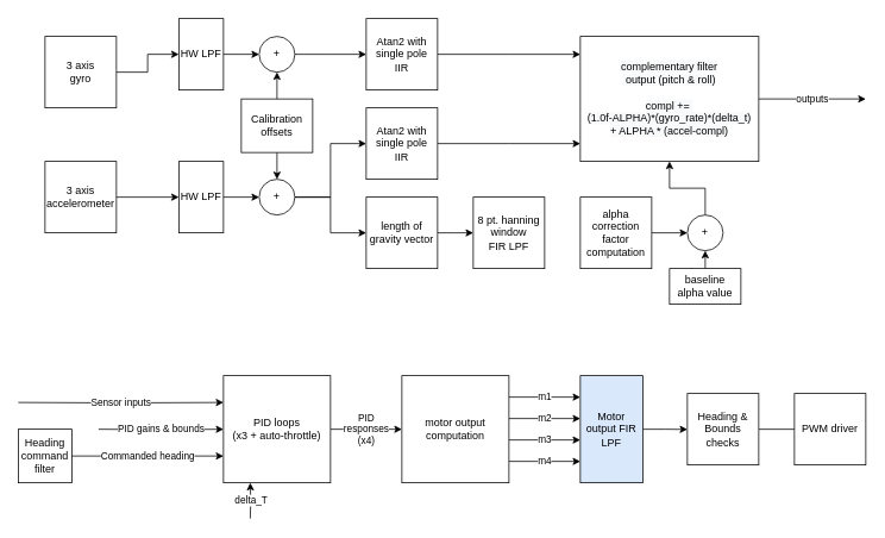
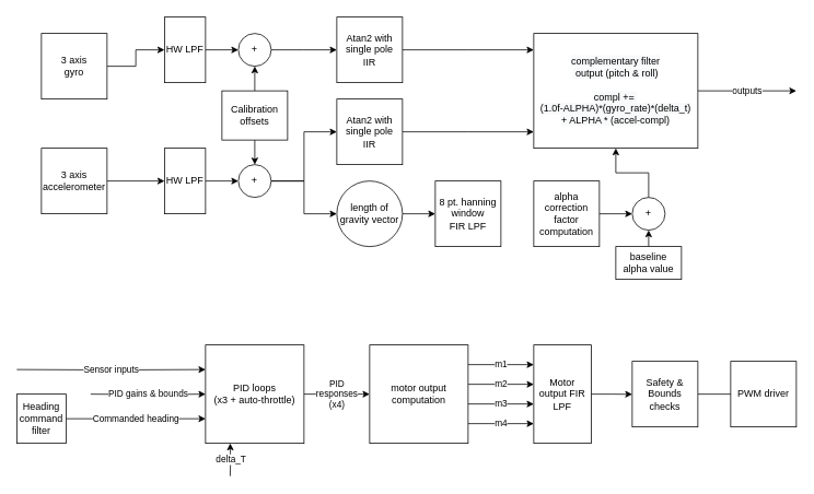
  <mxCell id="0" />
  <mxCell id="1" parent="0" />
  <mxCell id="2" style="edgeStyle=orthogonalEdgeStyle;rounded=0;orthogonalLoop=1;jettySize=auto;html=1;exitX=1;exitY=0.5;exitDx=0;exitDy=0;entryX=0;entryY=0.5;entryDx=0;entryDy=0;" edge="1" parent="1" source="3" target="11"><mxGeometry relative="1" as="geometry" /></mxCell>
  <mxCell id="3" value="3 axis&lt;br&gt;gyro" style="whiteSpace=wrap;html=1;aspect=fixed;" vertex="1" parent="1"><mxGeometry x="50" y="40" width="80" height="80" as="geometry" /></mxCell>
  <mxCell id="4" style="edgeStyle=orthogonalEdgeStyle;rounded=0;orthogonalLoop=1;jettySize=auto;html=1;exitX=1;exitY=0.5;exitDx=0;exitDy=0;entryX=0;entryY=0.5;entryDx=0;entryDy=0;" edge="1" parent="1" source="5" target="9"><mxGeometry relative="1" as="geometry"><mxPoint x="190" y="220" as="targetPoint" /></mxGeometry></mxCell>
  <mxCell id="5" value="3 axis&lt;br&gt;accelerometer" style="whiteSpace=wrap;html=1;aspect=fixed;" vertex="1" parent="1"><mxGeometry x="50" y="180" width="80" height="80" as="geometry" /></mxCell>
  <mxCell id="6" style="edgeStyle=orthogonalEdgeStyle;rounded=0;orthogonalLoop=1;jettySize=auto;html=1;exitX=1;exitY=0.5;exitDx=0;exitDy=0;" edge="1" parent="1" source="7"><mxGeometry relative="1" as="geometry"><mxPoint x="530" y="260" as="targetPoint" /></mxGeometry></mxCell>
- <mxCell id="7" value="length of gravity vector" style="whiteSpace=wrap;html=1;aspect=fixed;" vertex="1" parent="1"><mxGeometry x="410" y="220" width="80" height="80" as="geometry" /></mxCell>
+ <mxCell id="7" value="length of gravity vector" style="ellipse;whiteSpace=wrap;html=1;aspect=fixed;" vertex="1" parent="1"><mxGeometry x="410" y="220" width="80" height="80" as="geometry" /></mxCell>
  <mxCell id="8" style="edgeStyle=orthogonalEdgeStyle;rounded=0;orthogonalLoop=1;jettySize=auto;html=1;exitX=1;exitY=0.5;exitDx=0;exitDy=0;entryX=0;entryY=0.5;entryDx=0;entryDy=0;" edge="1" parent="1" source="9" target="19"><mxGeometry relative="1" as="geometry" /></mxCell>
  <mxCell id="9" value="HW LPF" style="rounded=0;whiteSpace=wrap;html=1;" vertex="1" parent="1"><mxGeometry x="200" y="180" width="50" height="80" as="geometry" /></mxCell>
  <mxCell id="10" style="edgeStyle=orthogonalEdgeStyle;rounded=0;orthogonalLoop=1;jettySize=auto;html=1;exitX=1;exitY=0.5;exitDx=0;exitDy=0;" edge="1" parent="1" source="11"><mxGeometry relative="1" as="geometry"><mxPoint x="290" y="60" as="targetPoint" /></mxGeometry></mxCell>
  <mxCell id="11" value="HW LPF" style="rounded=0;whiteSpace=wrap;html=1;" vertex="1" parent="1"><mxGeometry x="200" y="20" width="50" height="80" as="geometry" /></mxCell>
  <mxCell id="12" style="edgeStyle=orthogonalEdgeStyle;rounded=0;orthogonalLoop=1;jettySize=auto;html=1;exitX=0.5;exitY=0;exitDx=0;exitDy=0;entryX=0.5;entryY=1;entryDx=0;entryDy=0;" edge="1" parent="1" source="14" target="16"><mxGeometry relative="1" as="geometry" /></mxCell>
  <mxCell id="13" style="edgeStyle=orthogonalEdgeStyle;rounded=0;orthogonalLoop=1;jettySize=auto;html=1;exitX=0.5;exitY=1;exitDx=0;exitDy=0;entryX=0.5;entryY=0;entryDx=0;entryDy=0;" edge="1" parent="1" source="14" target="19"><mxGeometry relative="1" as="geometry" /></mxCell>
  <mxCell id="14" value="Calibration offsets" style="rounded=0;whiteSpace=wrap;html=1;" vertex="1" parent="1"><mxGeometry x="270" y="110" width="80" height="60" as="geometry" /></mxCell>
  <mxCell id="15" style="edgeStyle=orthogonalEdgeStyle;rounded=0;orthogonalLoop=1;jettySize=auto;html=1;exitX=1;exitY=0.5;exitDx=0;exitDy=0;" edge="1" parent="1" source="16"><mxGeometry relative="1" as="geometry"><mxPoint x="410" y="60" as="targetPoint" /></mxGeometry></mxCell>
  <mxCell id="16" value="+" style="ellipse;whiteSpace=wrap;html=1;aspect=fixed;" vertex="1" parent="1"><mxGeometry x="290" y="40" width="40" height="40" as="geometry" /></mxCell>
  <mxCell id="17" style="edgeStyle=orthogonalEdgeStyle;rounded=0;orthogonalLoop=1;jettySize=auto;html=1;exitX=1;exitY=0.5;exitDx=0;exitDy=0;entryX=0;entryY=0.5;entryDx=0;entryDy=0;" edge="1" parent="1" source="19" target="7"><mxGeometry relative="1" as="geometry" /></mxCell>
  <mxCell id="18" style="edgeStyle=orthogonalEdgeStyle;rounded=0;orthogonalLoop=1;jettySize=auto;html=1;exitX=1;exitY=0.5;exitDx=0;exitDy=0;entryX=0;entryY=0.5;entryDx=0;entryDy=0;" edge="1" parent="1" source="19" target="21"><mxGeometry relative="1" as="geometry" /></mxCell>
  <mxCell id="19" value="+" style="ellipse;whiteSpace=wrap;html=1;aspect=fixed;" vertex="1" parent="1"><mxGeometry x="290" y="200" width="40" height="40" as="geometry" /></mxCell>
  <mxCell id="20" style="edgeStyle=orthogonalEdgeStyle;rounded=0;orthogonalLoop=1;jettySize=auto;html=1;exitX=1;exitY=0.5;exitDx=0;exitDy=0;" edge="1" parent="1" source="21"><mxGeometry relative="1" as="geometry"><mxPoint x="650" y="160" as="targetPoint" /></mxGeometry></mxCell>
  <mxCell id="21" value="Atan2 with single pole&lt;br&gt;IIR" style="whiteSpace=wrap;html=1;aspect=fixed;" vertex="1" parent="1"><mxGeometry x="410" y="120" width="80" height="80" as="geometry" /></mxCell>
  <mxCell id="22" style="edgeStyle=orthogonalEdgeStyle;rounded=0;orthogonalLoop=1;jettySize=auto;html=1;exitX=1;exitY=0.5;exitDx=0;exitDy=0;entryX=0;entryY=0.25;entryDx=0;entryDy=0;" edge="1" parent="1" source="23"><mxGeometry relative="1" as="geometry"><mxPoint x="650" y="60" as="targetPoint" /></mxGeometry></mxCell>
  <mxCell id="23" value="Atan2 with single pole&lt;br&gt;IIR" style="whiteSpace=wrap;html=1;aspect=fixed;" vertex="1" parent="1"><mxGeometry x="410" y="20" width="80" height="80" as="geometry" /></mxCell>
  <mxCell id="24" value="8 pt. hanning window &lt;br&gt;FIR LPF" style="whiteSpace=wrap;html=1;aspect=fixed;" vertex="1" parent="1"><mxGeometry x="530" y="220" width="80" height="80" as="geometry" /></mxCell>
  <mxCell id="25" style="edgeStyle=orthogonalEdgeStyle;rounded=0;orthogonalLoop=1;jettySize=auto;html=1;exitX=1;exitY=0.5;exitDx=0;exitDy=0;entryX=0;entryY=0.5;entryDx=0;entryDy=0;" edge="1" parent="1" source="26" target="28"><mxGeometry relative="1" as="geometry" /></mxCell>
  <mxCell id="26" value="alpha correction factor computation" style="whiteSpace=wrap;html=1;aspect=fixed;" vertex="1" parent="1"><mxGeometry x="650" y="220" width="80" height="80" as="geometry" /></mxCell>
  <mxCell id="27" style="edgeStyle=orthogonalEdgeStyle;rounded=0;orthogonalLoop=1;jettySize=auto;html=1;exitX=0.5;exitY=0;exitDx=0;exitDy=0;entryX=0.5;entryY=1;entryDx=0;entryDy=0;" edge="1" parent="1" source="28" target="32"><mxGeometry relative="1" as="geometry" /></mxCell>
  <mxCell id="28" value="+" style="ellipse;whiteSpace=wrap;html=1;aspect=fixed;" vertex="1" parent="1"><mxGeometry x="770" y="240" width="40" height="40" as="geometry" /></mxCell>
  <mxCell id="29" style="edgeStyle=orthogonalEdgeStyle;rounded=0;orthogonalLoop=1;jettySize=auto;html=1;exitX=0.5;exitY=0;exitDx=0;exitDy=0;entryX=0.5;entryY=1;entryDx=0;entryDy=0;" edge="1" parent="1" source="30" target="28"><mxGeometry relative="1" as="geometry" /></mxCell>
  <mxCell id="30" value="baseline &lt;br&gt;alpha value" style="rounded=0;whiteSpace=wrap;html=1;" vertex="1" parent="1"><mxGeometry x="750" y="300" width="80" height="40" as="geometry" /></mxCell>
  <mxCell id="31" value="outputs" style="edgeStyle=orthogonalEdgeStyle;rounded=0;orthogonalLoop=1;jettySize=auto;html=1;exitX=1;exitY=0.5;exitDx=0;exitDy=0;" edge="1" parent="1" source="32"><mxGeometry relative="1" as="geometry"><mxPoint x="970" y="110" as="targetPoint" /></mxGeometry></mxCell>
  <mxCell id="32" value="&lt;span style=&quot;orphans: 2; text-align: center; text-indent: 0px; widows: 2; background-color: rgb(248, 249, 250); text-decoration-thickness: initial; text-decoration-style: initial; text-decoration-color: initial; float: none; display: inline !important;&quot;&gt;complementary filter&lt;br&gt;&amp;nbsp;output (pitch &amp;amp; roll)&lt;br&gt;&lt;br&gt;compl +=&amp;nbsp;&lt;br&gt;(1.0f-ALPHA)*(gyro_rate)*(delta_t) &lt;br&gt;+ ALPHA * (accel-compl)&lt;br&gt;&lt;/span&gt;" style="rounded=0;whiteSpace=wrap;html=1;" vertex="1" parent="1"><mxGeometry x="650" y="40" width="200" height="140" as="geometry" /></mxCell>
  <mxCell id="33" value="Sensor inputs" style="edgeStyle=orthogonalEdgeStyle;rounded=0;orthogonalLoop=1;jettySize=auto;html=1;entryX=0;entryY=0.25;entryDx=0;entryDy=0;" edge="1" parent="1" target="37"><mxGeometry relative="1" as="geometry"><mxPoint x="20" y="450" as="sourcePoint" /></mxGeometry></mxCell>
  <mxCell id="34" value="PID gains &amp;amp; bounds" style="edgeStyle=orthogonalEdgeStyle;rounded=0;orthogonalLoop=1;jettySize=auto;html=1;entryX=0;entryY=0.5;entryDx=0;entryDy=0;" edge="1" parent="1" target="37"><mxGeometry relative="1" as="geometry"><mxPoint x="110" y="480" as="sourcePoint" /></mxGeometry></mxCell>
  <mxCell id="35" value="delta_T" style="edgeStyle=orthogonalEdgeStyle;rounded=0;orthogonalLoop=1;jettySize=auto;html=1;exitX=0.25;exitY=1;exitDx=0;exitDy=0;entryX=0.25;entryY=1;entryDx=0;entryDy=0;" edge="1" parent="1" target="37"><mxGeometry relative="1" as="geometry"><mxPoint x="280" y="580" as="sourcePoint" /></mxGeometry></mxCell>
  <mxCell id="36" value="PID&lt;br&gt;responses&lt;br&gt;(x4)" style="edgeStyle=orthogonalEdgeStyle;rounded=0;orthogonalLoop=1;jettySize=auto;html=1;exitX=1;exitY=0.5;exitDx=0;exitDy=0;entryX=0;entryY=0.5;entryDx=0;entryDy=0;" edge="1" parent="1" source="37" target="42"><mxGeometry relative="1" as="geometry" /></mxCell>
  <mxCell id="37" value="PID loops&lt;br&gt;(x3 + auto-throttle)" style="rounded=0;whiteSpace=wrap;html=1;" vertex="1" parent="1"><mxGeometry x="250" y="420" width="120" height="120" as="geometry" /></mxCell>
  <mxCell id="38" value="m2" style="edgeStyle=orthogonalEdgeStyle;rounded=0;orthogonalLoop=1;jettySize=auto;html=1;exitX=1;exitY=0.4;exitDx=0;exitDy=0;exitPerimeter=0;entryX=0;entryY=0.4;entryDx=0;entryDy=0;entryPerimeter=0;" edge="1" parent="1" source="42" target="44"><mxGeometry relative="1" as="geometry" /></mxCell>
  <mxCell id="39" value="m3" style="edgeStyle=orthogonalEdgeStyle;rounded=0;orthogonalLoop=1;jettySize=auto;html=1;exitX=1;exitY=0.6;exitDx=0;exitDy=0;exitPerimeter=0;entryX=0;entryY=0.6;entryDx=0;entryDy=0;entryPerimeter=0;" edge="1" parent="1" source="42" target="44"><mxGeometry relative="1" as="geometry" /></mxCell>
  <mxCell id="40" value="m4" style="edgeStyle=orthogonalEdgeStyle;rounded=0;orthogonalLoop=1;jettySize=auto;html=1;exitX=1;exitY=0.8;exitDx=0;exitDy=0;exitPerimeter=0;entryX=0;entryY=0.8;entryDx=0;entryDy=0;entryPerimeter=0;" edge="1" parent="1" source="42" target="44"><mxGeometry relative="1" as="geometry" /></mxCell>
  <mxCell id="41" value="m1" style="edgeStyle=orthogonalEdgeStyle;rounded=0;orthogonalLoop=1;jettySize=auto;html=1;exitX=1;exitY=0.2;exitDx=0;exitDy=0;exitPerimeter=0;entryX=0;entryY=0.2;entryDx=0;entryDy=0;entryPerimeter=0;" edge="1" parent="1" source="42" target="44"><mxGeometry relative="1" as="geometry" /></mxCell>
  <mxCell id="42" value="motor output computation" style="whiteSpace=wrap;html=1;aspect=fixed;points=[[0,0,0,0,0],[0,0.25,0,0,0],[0,0.5,0,0,0],[0,0.75,0,0,0],[0,1,0,0,0],[0.25,0,0,0,0],[0.25,1,0,0,0],[0.5,0,0,0,0],[0.5,1,0,0,0],[0.75,0,0,0,0],[0.75,1,0,0,0],[1,0,0,0,0],[1,0.2,0,0,0],[1,0.25,0,0,0],[1,0.4,0,0,0],[1,0.5,0,0,0],[1,0.6,0,0,0],[1,0.75,0,0,0],[1,0.8,0,0,0],[1,1,0,0,0]];" vertex="1" parent="1"><mxGeometry x="450" y="420" width="120" height="120" as="geometry" /></mxCell>
  <mxCell id="43" style="edgeStyle=orthogonalEdgeStyle;rounded=0;orthogonalLoop=1;jettySize=auto;html=1;exitX=1;exitY=0.5;exitDx=0;exitDy=0;exitPerimeter=0;" edge="1" parent="1" source="44"><mxGeometry relative="1" as="geometry"><mxPoint x="770" y="480.207" as="targetPoint" /></mxGeometry></mxCell>
- <mxCell id="44" value="Motor &lt;br&gt;output FIR LPF" style="rounded=0;whiteSpace=wrap;html=1;points=[[0,0,0,0,0],[0,0.2,0,0,0],[0,0.25,0,0,0],[0,0.4,0,0,0],[0,0.5,0,0,0],[0,0.6,0,0,0],[0,0.75,0,0,0],[0,0.8,0,0,0],[0,1,0,0,0],[0.24,0,0,0,0],[0.24,1,0,0,0],[0.5,0,0,0,0],[0.5,1,0,0,0],[0.76,0,0,0,0],[0.76,1,0,0,0],[1,0,0,0,0],[1,0.25,0,0,0],[1,0.5,0,0,0],[1,0.75,0,0,0],[1,1,0,0,0]];fillColor=#dae8fc;" vertex="1" parent="1"><mxGeometry x="650" y="420" width="70" height="120" as="geometry" /></mxCell>
+ <mxCell id="44" value="Motor &lt;br&gt;output FIR LPF" style="rounded=0;whiteSpace=wrap;html=1;points=[[0,0,0,0,0],[0,0.2,0,0,0],[0,0.25,0,0,0],[0,0.4,0,0,0],[0,0.5,0,0,0],[0,0.6,0,0,0],[0,0.75,0,0,0],[0,0.8,0,0,0],[0,1,0,0,0],[0.24,0,0,0,0],[0.24,1,0,0,0],[0.5,0,0,0,0],[0.5,1,0,0,0],[0.76,0,0,0,0],[0.76,1,0,0,0],[1,0,0,0,0],[1,0.25,0,0,0],[1,0.5,0,0,0],[1,0.75,0,0,0],[1,1,0,0,0]];" vertex="1" parent="1"><mxGeometry x="650" y="420" width="70" height="120" as="geometry" /></mxCell>
  <mxCell id="45" value="PWM driver" style="whiteSpace=wrap;html=1;aspect=fixed;" vertex="1" parent="1"><mxGeometry x="890" y="440" width="80" height="80" as="geometry" /></mxCell>
  <mxCell id="46" style="edgeStyle=orthogonalEdgeStyle;rounded=0;orthogonalLoop=1;jettySize=auto;html=1;exitX=1;exitY=0.5;exitDx=0;exitDy=0;entryX=0;entryY=0.5;entryDx=0;entryDy=0;endArrow=none;" edge="1" parent="1" source="47" target="45"><mxGeometry relative="1" as="geometry" /></mxCell>
- <mxCell id="47" value="Heading &amp;amp; Bounds checks" style="whiteSpace=wrap;html=1;aspect=fixed;" vertex="1" parent="1"><mxGeometry x="770" y="440" width="80" height="80" as="geometry" /></mxCell>
+ <mxCell id="47" value="Safety &amp;amp; Bounds checks" style="whiteSpace=wrap;html=1;aspect=fixed;" vertex="1" parent="1"><mxGeometry x="770" y="440" width="80" height="80" as="geometry" /></mxCell>
  <mxCell id="48" value="Heading command filter" style="whiteSpace=wrap;html=1;aspect=fixed;" vertex="1" parent="1"><mxGeometry x="20" y="480" width="60" height="60" as="geometry" /></mxCell>
  <mxCell id="49" value="Commanded heading" style="edgeStyle=orthogonalEdgeStyle;rounded=0;orthogonalLoop=1;jettySize=auto;html=1;exitX=1;exitY=0.5;exitDx=0;exitDy=0;" edge="1" parent="1" source="48"><mxGeometry relative="1" as="geometry"><mxPoint x="250" y="510" as="targetPoint" /><mxPoint x="100" y="490" as="sourcePoint" /></mxGeometry></mxCell>
